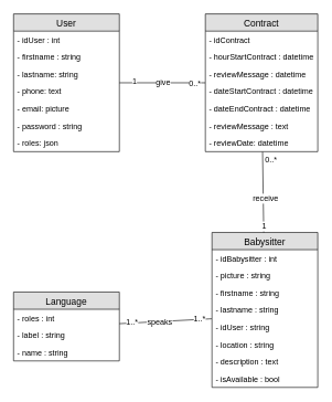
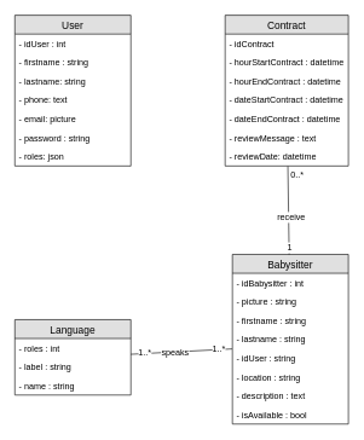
  <mxCell id="0" />
  <mxCell id="1" parent="0" />
  <mxCell id="2" value="User" style="swimlane;fontStyle=0;childLayout=stackLayout;horizontal=1;startSize=26;fillColor=#e0e0e0;horizontalStack=0;resizeParent=1;resizeParentMax=0;resizeLast=0;collapsible=1;marginBottom=0;swimlaneFillColor=#ffffff;align=center;fontSize=14;" parent="1" vertex="1"><mxGeometry x="20" y="20" width="160" height="208" as="geometry"><mxRectangle x="80" y="50" width="60" height="26" as="alternateBounds" /></mxGeometry></mxCell>
  <mxCell id="3" value="- idUser : int" style="text;strokeColor=none;fillColor=none;spacingLeft=4;spacingRight=4;overflow=hidden;rotatable=0;points=[[0,0.5],[1,0.5]];portConstraint=eastwest;fontSize=12;" parent="2" vertex="1"><mxGeometry y="26" width="160" height="26" as="geometry" /></mxCell>
  <mxCell id="4" value="- firstname : string" style="text;strokeColor=none;fillColor=none;spacingLeft=4;spacingRight=4;overflow=hidden;rotatable=0;points=[[0,0.5],[1,0.5]];portConstraint=eastwest;fontSize=12;" parent="2" vertex="1"><mxGeometry y="52" width="160" height="26" as="geometry" /></mxCell>
  <mxCell id="5" value="- lastname: string" style="text;strokeColor=none;fillColor=none;spacingLeft=4;spacingRight=4;overflow=hidden;rotatable=0;points=[[0,0.5],[1,0.5]];portConstraint=eastwest;fontSize=12;" parent="2" vertex="1"><mxGeometry y="78" width="160" height="26" as="geometry" /></mxCell>
  <mxCell id="6" value="- phone: text" style="text;strokeColor=none;fillColor=none;spacingLeft=4;spacingRight=4;overflow=hidden;rotatable=0;points=[[0,0.5],[1,0.5]];portConstraint=eastwest;fontSize=12;" parent="2" vertex="1"><mxGeometry y="104" width="160" height="26" as="geometry" /></mxCell>
  <mxCell id="7" value="- email: picture" style="text;strokeColor=none;fillColor=none;spacingLeft=4;spacingRight=4;overflow=hidden;rotatable=0;points=[[0,0.5],[1,0.5]];portConstraint=eastwest;fontSize=12;" parent="2" vertex="1"><mxGeometry y="130" width="160" height="26" as="geometry" /></mxCell>
  <mxCell id="8" value="- password : string" style="text;strokeColor=none;fillColor=none;spacingLeft=4;spacingRight=4;overflow=hidden;rotatable=0;points=[[0,0.5],[1,0.5]];portConstraint=eastwest;fontSize=12;" parent="2" vertex="1"><mxGeometry y="156" width="160" height="26" as="geometry" /></mxCell>
  <mxCell id="9" value="- roles: json" style="text;strokeColor=none;fillColor=none;spacingLeft=4;spacingRight=4;overflow=hidden;rotatable=0;points=[[0,0.5],[1,0.5]];portConstraint=eastwest;fontSize=12;" parent="2" vertex="1"><mxGeometry y="182" width="160" height="26" as="geometry" /></mxCell>
  <mxCell id="10" value="Babysitter" style="swimlane;fontStyle=0;childLayout=stackLayout;horizontal=1;startSize=26;fillColor=#e0e0e0;horizontalStack=0;resizeParent=1;resizeParentMax=0;resizeLast=0;collapsible=1;marginBottom=0;swimlaneFillColor=#ffffff;align=center;fontSize=14;" parent="1" vertex="1"><mxGeometry x="320" y="350" width="160" height="234" as="geometry" /></mxCell>
  <mxCell id="11" value="- idBabysitter : int" style="text;strokeColor=none;fillColor=none;spacingLeft=4;spacingRight=4;overflow=hidden;rotatable=0;points=[[0,0.5],[1,0.5]];portConstraint=eastwest;fontSize=12;" parent="10" vertex="1"><mxGeometry y="26" width="160" height="26" as="geometry" /></mxCell>
  <mxCell id="12" value="- picture : string" style="text;strokeColor=none;fillColor=none;spacingLeft=4;spacingRight=4;overflow=hidden;rotatable=0;points=[[0,0.5],[1,0.5]];portConstraint=eastwest;fontSize=12;" parent="10" vertex="1"><mxGeometry y="52" width="160" height="26" as="geometry" /></mxCell>
  <mxCell id="13" value="- firstname : string" style="text;strokeColor=none;fillColor=none;spacingLeft=4;spacingRight=4;overflow=hidden;rotatable=0;points=[[0,0.5],[1,0.5]];portConstraint=eastwest;fontSize=12;" parent="10" vertex="1"><mxGeometry y="78" width="160" height="26" as="geometry" /></mxCell>
  <mxCell id="14" value="- lastname : string" style="text;strokeColor=none;fillColor=none;spacingLeft=4;spacingRight=4;overflow=hidden;rotatable=0;points=[[0,0.5],[1,0.5]];portConstraint=eastwest;fontSize=12;" parent="10" vertex="1"><mxGeometry y="104" width="160" height="26" as="geometry" /></mxCell>
  <mxCell id="15" value="- idUser : string" style="text;strokeColor=none;fillColor=none;spacingLeft=4;spacingRight=4;overflow=hidden;rotatable=0;points=[[0,0.5],[1,0.5]];portConstraint=eastwest;fontSize=12;" parent="10" vertex="1"><mxGeometry y="130" width="160" height="26" as="geometry" /></mxCell>
  <mxCell id="16" value="- location : string" style="text;strokeColor=none;fillColor=none;spacingLeft=4;spacingRight=4;overflow=hidden;rotatable=0;points=[[0,0.5],[1,0.5]];portConstraint=eastwest;fontSize=12;" parent="10" vertex="1"><mxGeometry y="156" width="160" height="26" as="geometry" /></mxCell>
  <mxCell id="17" value="- description : text" style="text;strokeColor=none;fillColor=none;spacingLeft=4;spacingRight=4;overflow=hidden;rotatable=0;points=[[0,0.5],[1,0.5]];portConstraint=eastwest;fontSize=12;" parent="10" vertex="1"><mxGeometry y="182" width="160" height="26" as="geometry" /></mxCell>
  <mxCell id="18" value="- isAvailable : bool" style="text;strokeColor=none;fillColor=none;spacingLeft=4;spacingRight=4;overflow=hidden;rotatable=0;points=[[0,0.5],[1,0.5]];portConstraint=eastwest;fontSize=12;" parent="10" vertex="1"><mxGeometry y="208" width="160" height="26" as="geometry" /></mxCell>
  <mxCell id="19" value="Language" style="swimlane;fontStyle=0;childLayout=stackLayout;horizontal=1;startSize=26;fillColor=#e0e0e0;horizontalStack=0;resizeParent=1;resizeParentMax=0;resizeLast=0;collapsible=1;marginBottom=0;swimlaneFillColor=#ffffff;align=center;fontSize=14;" parent="1" vertex="1"><mxGeometry x="20" y="440" width="160" height="104" as="geometry" /></mxCell>
  <mxCell id="20" value="- roles : int" style="text;strokeColor=none;fillColor=none;spacingLeft=4;spacingRight=4;overflow=hidden;rotatable=0;points=[[0,0.5],[1,0.5]];portConstraint=eastwest;fontSize=12;" parent="19" vertex="1"><mxGeometry y="26" width="160" height="26" as="geometry" /></mxCell>
  <mxCell id="21" value="- label : string" style="text;strokeColor=none;fillColor=none;spacingLeft=4;spacingRight=4;overflow=hidden;rotatable=0;points=[[0,0.5],[1,0.5]];portConstraint=eastwest;fontSize=12;" parent="19" vertex="1"><mxGeometry y="52" width="160" height="26" as="geometry" /></mxCell>
  <mxCell id="22" value="- name : string" style="text;strokeColor=none;fillColor=none;spacingLeft=4;spacingRight=4;overflow=hidden;rotatable=0;points=[[0,0.5],[1,0.5]];portConstraint=eastwest;fontSize=12;" parent="19" vertex="1"><mxGeometry y="78" width="160" height="26" as="geometry" /></mxCell>
- <mxCell id="23" value="" style="endArrow=none;html=1;" parent="1" source="35" target="2" edge="1"><mxGeometry width="50" height="50" relative="1" as="geometry"><mxPoint x="52" y="220" as="sourcePoint" /><mxPoint x="160" y="85" as="targetPoint" /></mxGeometry></mxCell>
- <mxCell id="24" value="1" style="text;html=1;resizable=0;points=[];align=center;verticalAlign=middle;labelBackgroundColor=#ffffff;" parent="23" vertex="1" connectable="0"><mxGeometry x="0.656" y="-2" relative="1" as="geometry"><mxPoint as="offset" /></mxGeometry></mxCell>
- <mxCell id="25" value="0..*" style="text;html=1;resizable=0;points=[];align=center;verticalAlign=middle;labelBackgroundColor=#ffffff;" parent="23" vertex="1" connectable="0"><mxGeometry x="-0.731" relative="1" as="geometry"><mxPoint as="offset" /></mxGeometry></mxCell>
- <mxCell id="26" value="give" style="text;html=1;resizable=0;points=[];align=center;verticalAlign=middle;labelBackgroundColor=#ffffff;" parent="23" vertex="1" connectable="0"><mxGeometry x="-0.254" y="-1" relative="1" as="geometry"><mxPoint x="-17" y="0.5" as="offset" /></mxGeometry></mxCell>
  <mxCell id="27" value="" style="endArrow=none;html=1;" parent="1" source="10" target="35" edge="1"><mxGeometry width="50" height="50" relative="1" as="geometry"><mxPoint x="260" y="200" as="sourcePoint" /><mxPoint x="320" y="153" as="targetPoint" /></mxGeometry></mxCell>
  <mxCell id="28" value="0..*" style="text;html=1;resizable=0;points=[];align=center;verticalAlign=middle;labelBackgroundColor=#ffffff;" parent="27" vertex="1" connectable="0"><mxGeometry x="0.838" y="-1" relative="1" as="geometry"><mxPoint x="10.5" y="2" as="offset" /></mxGeometry></mxCell>
  <mxCell id="29" value="1" style="text;html=1;resizable=0;points=[];align=center;verticalAlign=middle;labelBackgroundColor=#ffffff;" parent="27" vertex="1" connectable="0"><mxGeometry x="-0.833" relative="1" as="geometry"><mxPoint as="offset" /></mxGeometry></mxCell>
  <mxCell id="30" value="receive" style="text;html=1;resizable=0;points=[];align=center;verticalAlign=middle;labelBackgroundColor=#ffffff;" parent="27" vertex="1" connectable="0"><mxGeometry x="-0.165" y="-3" relative="1" as="geometry"><mxPoint as="offset" /></mxGeometry></mxCell>
  <mxCell id="31" value="" style="endArrow=none;html=1;exitX=-0.002;exitY=0.014;exitDx=0;exitDy=0;exitPerimeter=0;" parent="1" source="15" target="19" edge="1"><mxGeometry width="50" height="50" relative="1" as="geometry"><mxPoint x="260" y="380" as="sourcePoint" /><mxPoint x="110" y="370" as="targetPoint" /></mxGeometry></mxCell>
  <mxCell id="32" value="1..*" style="text;html=1;resizable=0;points=[];align=center;verticalAlign=middle;labelBackgroundColor=#ffffff;" parent="31" vertex="1" connectable="0"><mxGeometry x="0.887" y="1" relative="1" as="geometry"><mxPoint x="10.5" y="-2.5" as="offset" /></mxGeometry></mxCell>
  <mxCell id="33" value="1..*" style="text;html=1;resizable=0;points=[];align=center;verticalAlign=middle;labelBackgroundColor=#ffffff;" parent="31" vertex="1" connectable="0"><mxGeometry x="-0.898" relative="1" as="geometry"><mxPoint x="-12" y="-1.5" as="offset" /></mxGeometry></mxCell>
  <mxCell id="34" value="speaks" style="text;html=1;resizable=0;points=[];align=center;verticalAlign=middle;labelBackgroundColor=#ffffff;" parent="31" vertex="1" connectable="0"><mxGeometry x="0.134" relative="1" as="geometry"><mxPoint as="offset" /></mxGeometry></mxCell>
  <mxCell id="35" value="Contract" style="swimlane;fontStyle=0;childLayout=stackLayout;horizontal=1;startSize=26;fillColor=#e0e0e0;horizontalStack=0;resizeParent=1;resizeParentMax=0;resizeLast=0;collapsible=1;marginBottom=0;swimlaneFillColor=#ffffff;align=center;fontSize=14;" parent="1" vertex="1"><mxGeometry x="310" y="20" width="170" height="208" as="geometry"><mxRectangle x="370" y="50" width="90" height="26" as="alternateBounds" /></mxGeometry></mxCell>
  <mxCell id="36" value="- idContract" style="text;strokeColor=none;fillColor=none;spacingLeft=4;spacingRight=4;overflow=hidden;rotatable=0;points=[[0,0.5],[1,0.5]];portConstraint=eastwest;fontSize=12;" parent="35" vertex="1"><mxGeometry y="26" width="170" height="26" as="geometry" /></mxCell>
  <mxCell id="37" value="- hourStartContract : datetime" style="text;strokeColor=none;fillColor=none;spacingLeft=4;spacingRight=4;overflow=hidden;rotatable=0;points=[[0,0.5],[1,0.5]];portConstraint=eastwest;fontSize=12;" parent="35" vertex="1"><mxGeometry y="52" width="170" height="26" as="geometry" /></mxCell>
- <mxCell id="38" value="- reviewMessage : datetime" style="text;strokeColor=none;fillColor=none;spacingLeft=4;spacingRight=4;overflow=hidden;rotatable=0;points=[[0,0.5],[1,0.5]];portConstraint=eastwest;fontSize=12;" parent="35" vertex="1"><mxGeometry y="78" width="170" height="26" as="geometry" /></mxCell>
+ <mxCell id="38" value="- hourEndContract : datetime" style="text;strokeColor=none;fillColor=none;spacingLeft=4;spacingRight=4;overflow=hidden;rotatable=0;points=[[0,0.5],[1,0.5]];portConstraint=eastwest;fontSize=12;" parent="35" vertex="1"><mxGeometry y="78" width="170" height="26" as="geometry" /></mxCell>
  <mxCell id="39" value="- dateStartContract : datetime " style="text;strokeColor=none;fillColor=none;spacingLeft=4;spacingRight=4;overflow=hidden;rotatable=0;points=[[0,0.5],[1,0.5]];portConstraint=eastwest;fontSize=12;" parent="35" vertex="1"><mxGeometry y="104" width="170" height="26" as="geometry" /></mxCell>
  <mxCell id="40" value="- dateEndContract : datetime " style="text;strokeColor=none;fillColor=none;spacingLeft=4;spacingRight=4;overflow=hidden;rotatable=0;points=[[0,0.5],[1,0.5]];portConstraint=eastwest;fontSize=12;" parent="35" vertex="1"><mxGeometry y="130" width="170" height="26" as="geometry" /></mxCell>
  <mxCell id="41" value="- reviewMessage : text" style="text;strokeColor=none;fillColor=none;spacingLeft=4;spacingRight=4;overflow=hidden;rotatable=0;points=[[0,0.5],[1,0.5]];portConstraint=eastwest;fontSize=12;" parent="35" vertex="1"><mxGeometry y="156" width="170" height="26" as="geometry" /></mxCell>
  <mxCell id="42" value="- reviewDate: datetime" style="text;strokeColor=none;fillColor=none;spacingLeft=4;spacingRight=4;overflow=hidden;rotatable=0;points=[[0,0.5],[1,0.5]];portConstraint=eastwest;fontSize=12;" parent="35" vertex="1"><mxGeometry y="182" width="170" height="26" as="geometry" /></mxCell>
